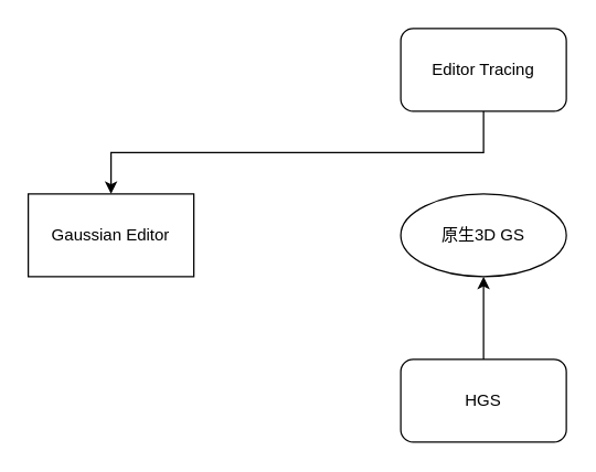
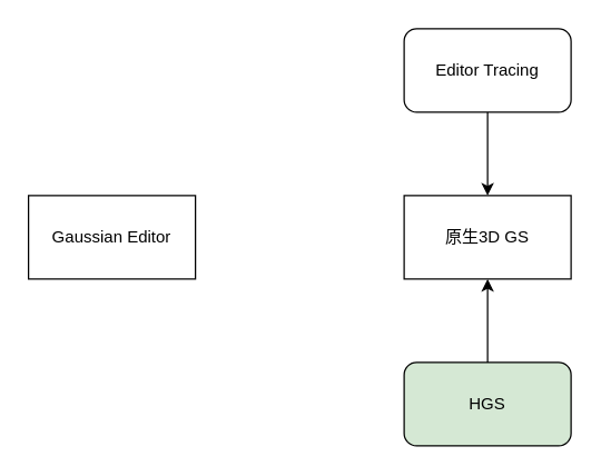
  <mxCell id="0" />
  <mxCell id="1" parent="0" />
  <mxCell id="2" value="Gaussian Editor" style="rounded=0;whiteSpace=wrap;html=1;" vertex="1" parent="1"><mxGeometry x="20" y="140" width="120" height="60" as="geometry" /></mxCell>
- <mxCell id="3" value="原生3D GS" style="ellipse;whiteSpace=wrap;html=1;" vertex="1" parent="1"><mxGeometry x="290" y="140" width="120" height="60" as="geometry" /></mxCell>
+ <mxCell id="3" value="原生3D GS" style="rounded=0;whiteSpace=wrap;html=1;" vertex="1" parent="1"><mxGeometry x="290" y="140" width="120" height="60" as="geometry" /></mxCell>
  <mxCell id="4" style="edgeStyle=orthogonalEdgeStyle;rounded=0;orthogonalLoop=1;jettySize=auto;html=1;exitX=0.5;exitY=0;exitDx=0;exitDy=0;entryX=0.5;entryY=1;entryDx=0;entryDy=0;" edge="1" parent="1" source="5" target="3"><mxGeometry relative="1" as="geometry" /></mxCell>
- <mxCell id="5" value="HGS" style="rounded=1;whiteSpace=wrap;html=1;" vertex="1" parent="1"><mxGeometry x="290" y="260" width="120" height="60" as="geometry" /></mxCell>
- <mxCell id="6" style="edgeStyle=orthogonalEdgeStyle;rounded=0;orthogonalLoop=1;jettySize=auto;html=1;exitX=0.5;exitY=1;exitDx=0;exitDy=0;" edge="1" parent="1" source="7" target="2"><mxGeometry relative="1" as="geometry" /></mxCell>
+ <mxCell id="5" value="HGS" style="rounded=1;whiteSpace=wrap;html=1;fillColor=#d5e8d4;" vertex="1" parent="1"><mxGeometry x="290" y="260" width="120" height="60" as="geometry" /></mxCell>
+ <mxCell id="6" style="edgeStyle=orthogonalEdgeStyle;rounded=0;orthogonalLoop=1;jettySize=auto;html=1;exitX=0.5;exitY=1;exitDx=0;exitDy=0;" edge="1" parent="1" source="7" target="3"><mxGeometry relative="1" as="geometry" /></mxCell>
  <mxCell id="7" value="Editor Tracing" style="rounded=1;whiteSpace=wrap;html=1;" vertex="1" parent="1"><mxGeometry x="290" y="20" width="120" height="60" as="geometry" /></mxCell>
